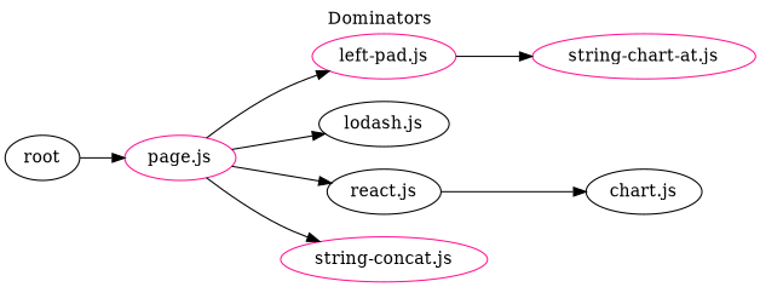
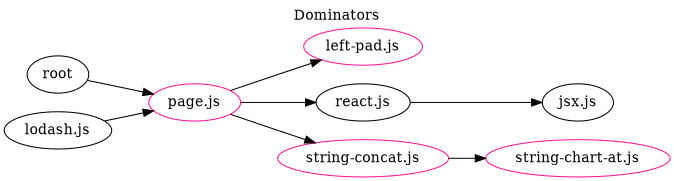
  digraph {
    label=Dominators
    labelloc=t
    rankdir=LR
    node [color=black]
    root
    "page.js" [color=deeppink]
    "left-pad.js" [color=deeppink]
    "lodash.js"
    "react.js"
    "string-concat.js" [color=deeppink]
-   "jsx.js" [label="chart.js"]
+   "jsx.js"
    "string-chart-at.js" [color=deeppink]
    root -> "page.js"
    "page.js" -> "left-pad.js"
-   "page.js" -> "lodash.js"
+   "lodash.js" -> "page.js"
    "page.js" -> "react.js"
    "page.js" -> "string-concat.js"
    "react.js" -> "jsx.js"
-   "left-pad.js" -> "string-chart-at.js"
+   "string-concat.js" -> "string-chart-at.js"
  }
